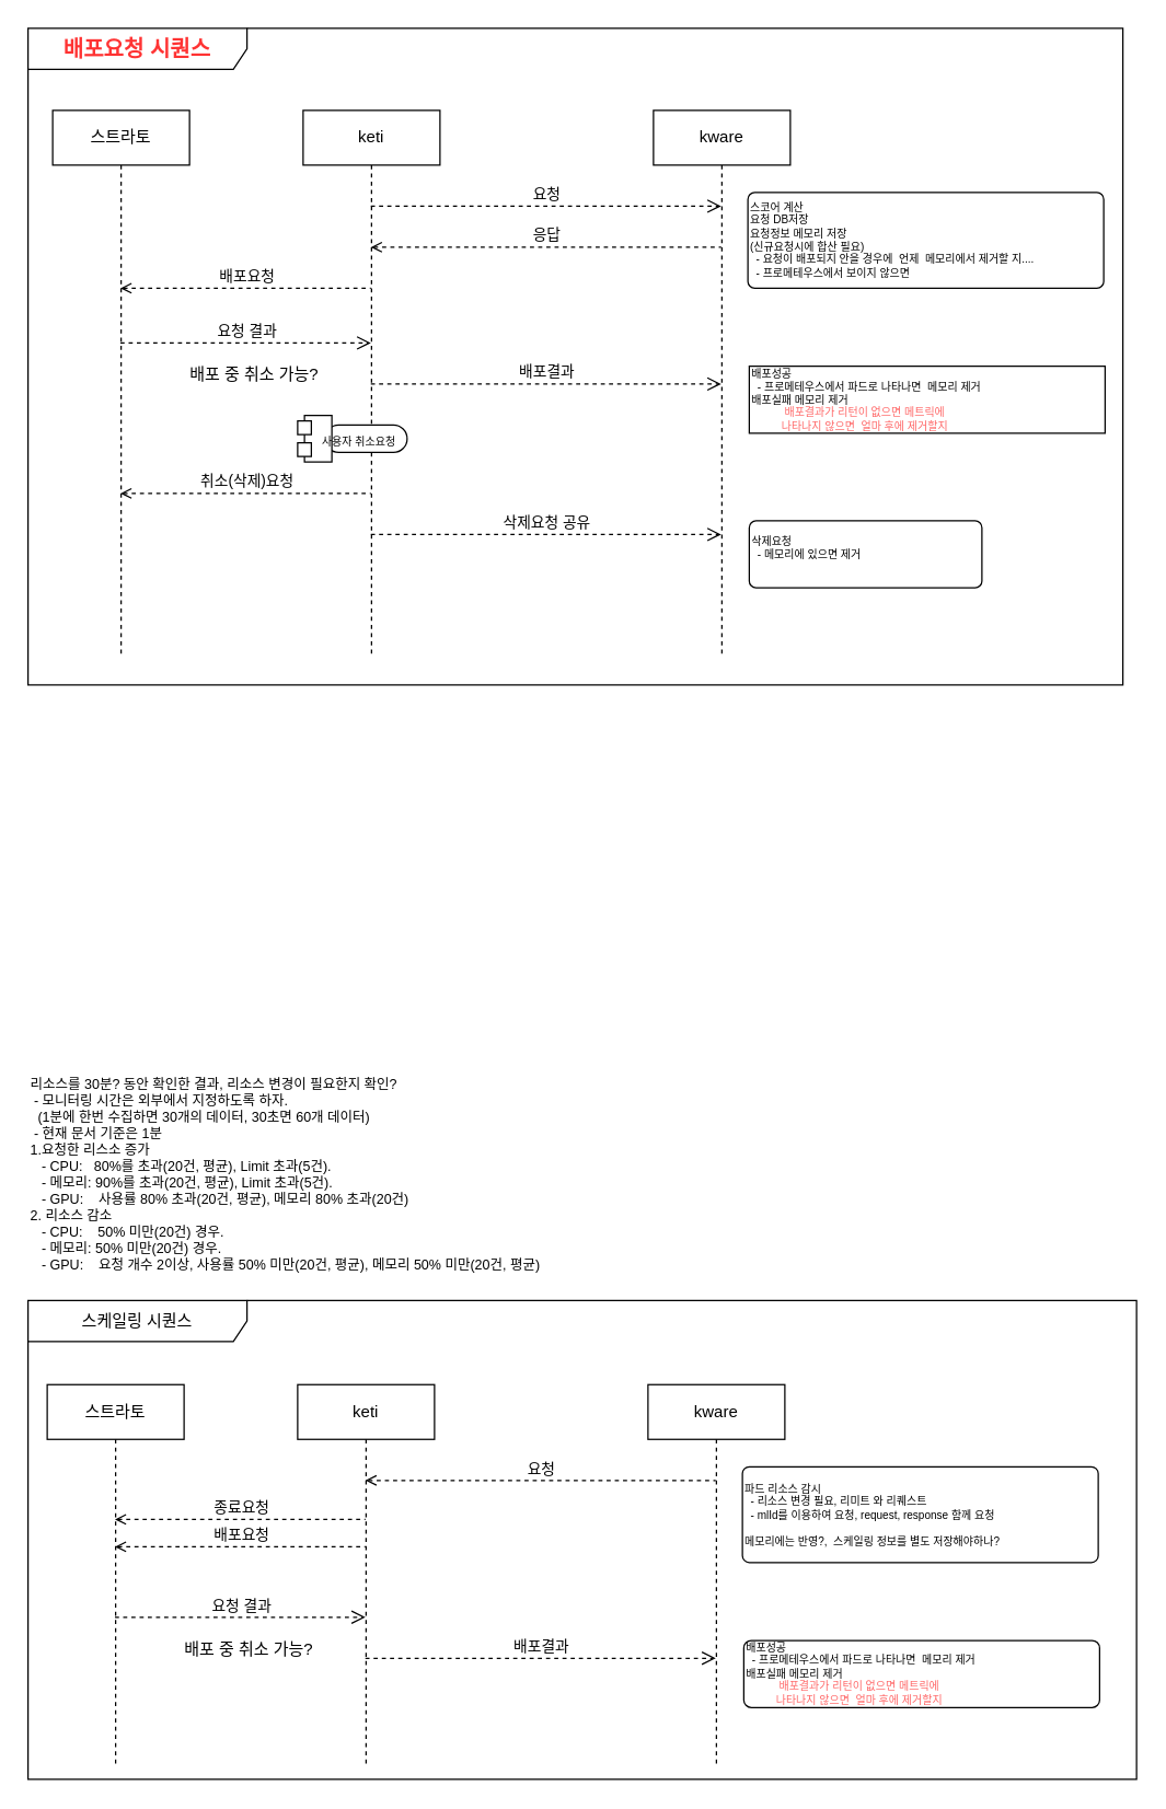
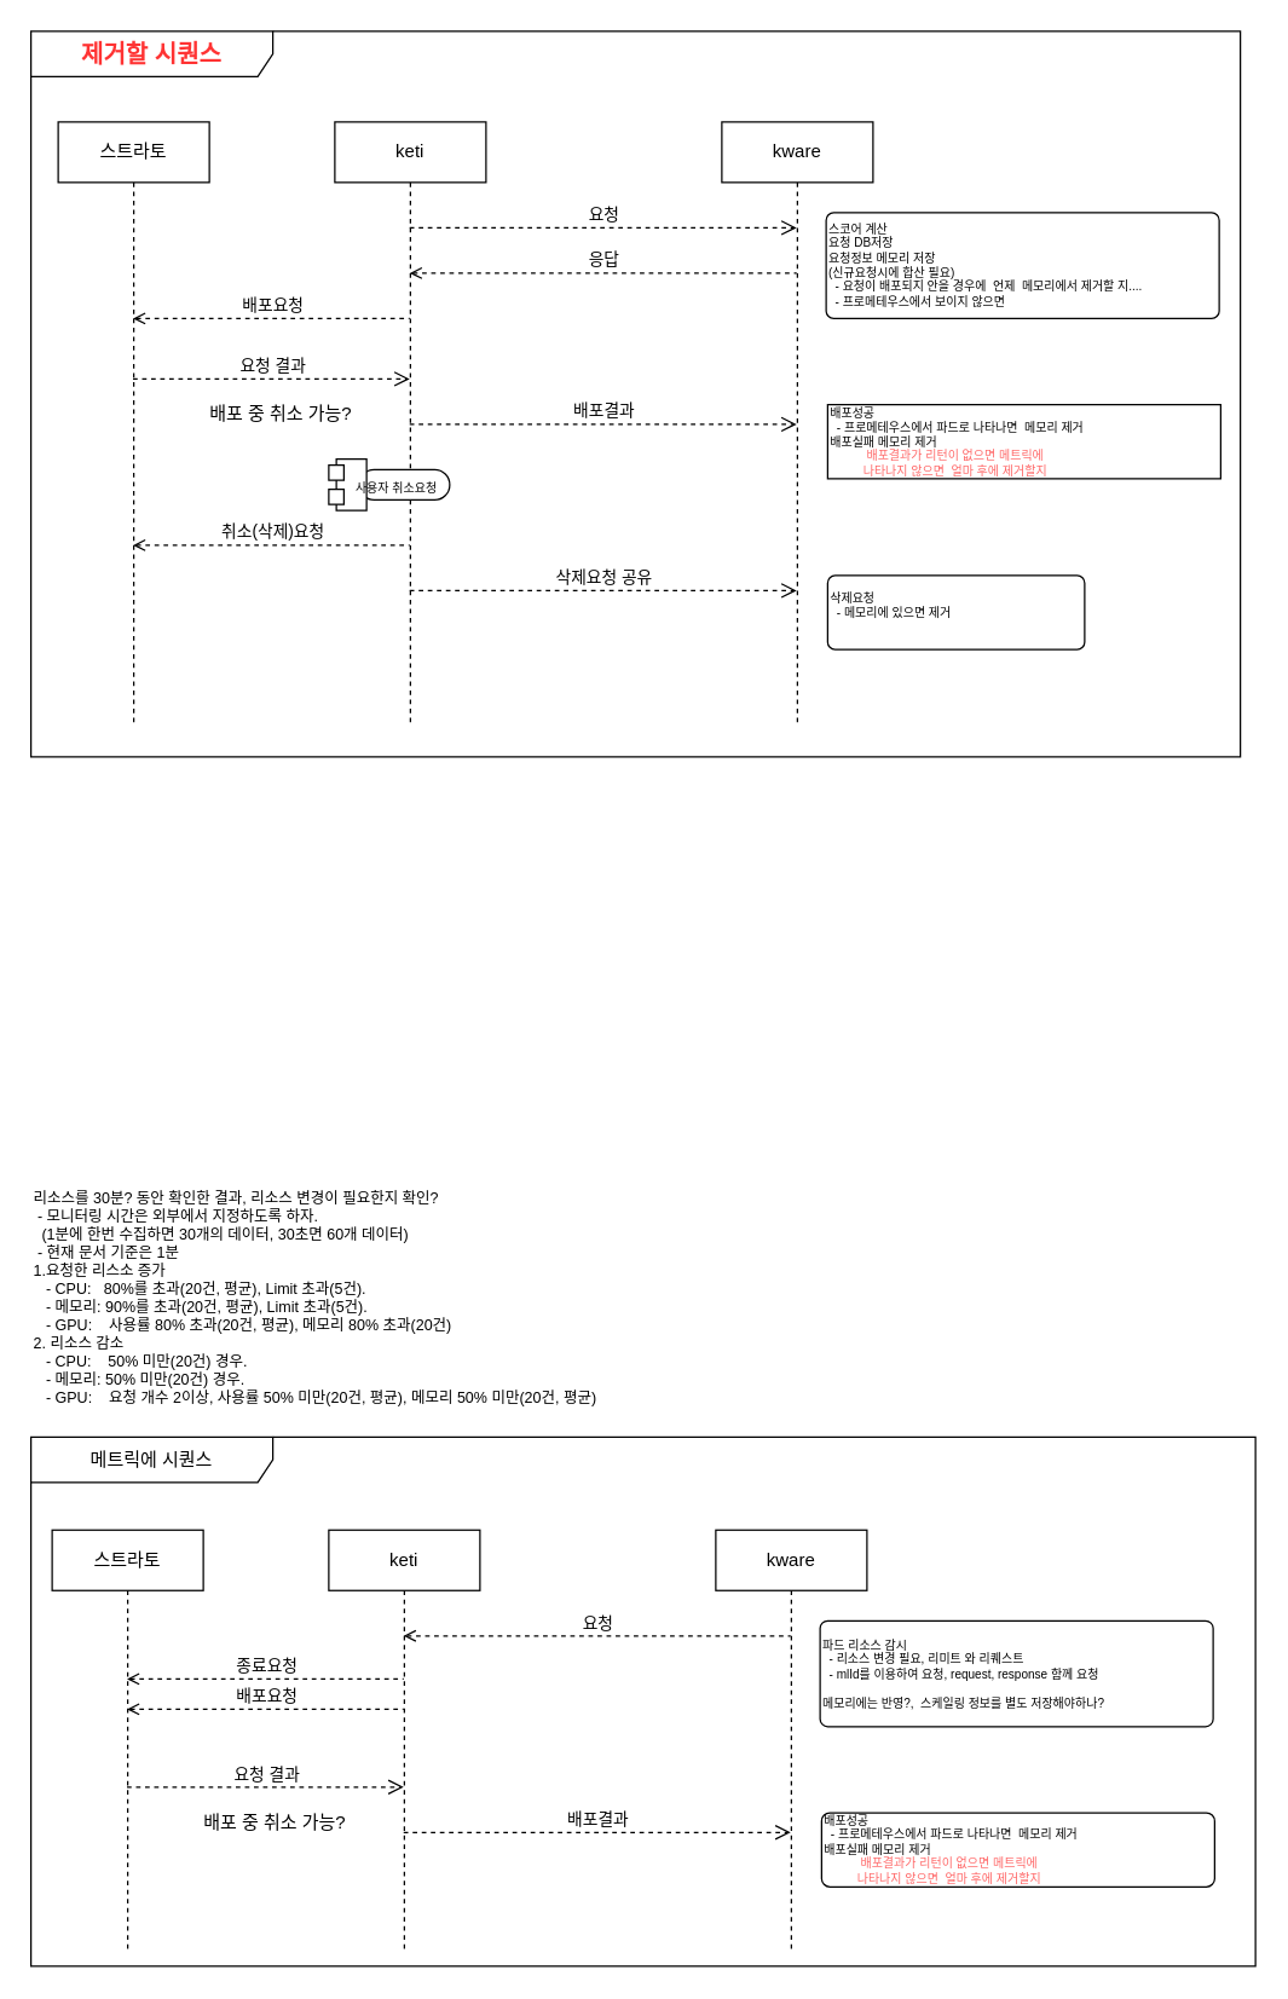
  <mxCell id="0" />
  <mxCell id="1" parent="0" />
  <mxCell id="2" value="keti" style="shape=umlLifeline;perimeter=lifelinePerimeter;whiteSpace=wrap;html=1;container=1;dropTarget=0;collapsible=0;recursiveResize=0;outlineConnect=0;portConstraint=eastwest;newEdgeStyle={&quot;edgeStyle&quot;:&quot;elbowEdgeStyle&quot;,&quot;elbow&quot;:&quot;vertical&quot;,&quot;curved&quot;:0,&quot;rounded&quot;:0};" vertex="1" parent="1"><mxGeometry x="217" y="1011.5" width="100" height="278.5" as="geometry" /></mxCell>
  <mxCell id="3" value="kware" style="shape=umlLifeline;perimeter=lifelinePerimeter;whiteSpace=wrap;html=1;container=1;dropTarget=0;collapsible=0;recursiveResize=0;outlineConnect=0;portConstraint=eastwest;newEdgeStyle={&quot;edgeStyle&quot;:&quot;elbowEdgeStyle&quot;,&quot;elbow&quot;:&quot;vertical&quot;,&quot;curved&quot;:0,&quot;rounded&quot;:0};" vertex="1" parent="1"><mxGeometry x="473" y="1011.5" width="100" height="278.5" as="geometry" /></mxCell>
  <mxCell id="4" value="요청" style="endArrow=none;startArrow=open;endFill=0;startFill=0;endSize=8;html=1;verticalAlign=bottom;dashed=1;labelBackgroundColor=none;rounded=0;exitDx=0;exitDy=0;exitPerimeter=0;" edge="1" parent="1" source="2" target="3"><mxGeometry width="160" relative="1" as="geometry"><mxPoint x="267.929" y="1091.5" as="sourcePoint" /><mxPoint x="532.5" y="1091.5" as="targetPoint" /><Array as="points"><mxPoint x="393" y="1081.5" /></Array></mxGeometry></mxCell>
  <mxCell id="5" value="스트라토" style="shape=umlLifeline;perimeter=lifelinePerimeter;whiteSpace=wrap;html=1;container=1;dropTarget=0;collapsible=0;recursiveResize=0;outlineConnect=0;portConstraint=eastwest;newEdgeStyle={&quot;edgeStyle&quot;:&quot;elbowEdgeStyle&quot;,&quot;elbow&quot;:&quot;vertical&quot;,&quot;curved&quot;:0,&quot;rounded&quot;:0};" vertex="1" parent="1"><mxGeometry x="34" y="1011.5" width="100" height="278.5" as="geometry" /></mxCell>
  <mxCell id="6" value="종료요청" style="endArrow=none;startArrow=open;endFill=0;startFill=0;endSize=8;html=1;verticalAlign=bottom;dashed=1;labelBackgroundColor=none;rounded=0;" edge="1" parent="1" source="5" target="2"><mxGeometry x="0.002" width="160" relative="1" as="geometry"><mxPoint x="93" y="1171.21" as="sourcePoint" /><mxPoint x="263" y="1171.5" as="targetPoint" /><mxPoint as="offset" /><Array as="points"><mxPoint x="190" y="1110" /></Array></mxGeometry></mxCell>
  <mxCell id="7" value="요청 결과" style="endArrow=open;startArrow=none;endFill=0;startFill=0;endSize=8;html=1;verticalAlign=bottom;dashed=1;labelBackgroundColor=none;rounded=0;movable=1;resizable=1;rotatable=1;deletable=1;editable=1;locked=0;connectable=1;" edge="1" parent="1" source="5" target="2"><mxGeometry width="160" relative="1" as="geometry"><mxPoint x="77.929" y="1213.5" as="sourcePoint" /><mxPoint x="262.5" y="1213.5" as="targetPoint" /><Array as="points"><mxPoint x="173" y="1181.5" /></Array></mxGeometry></mxCell>
  <mxCell id="8" value="배포결과" style="endArrow=open;startArrow=none;endFill=0;startFill=0;endSize=8;html=1;verticalAlign=bottom;dashed=1;labelBackgroundColor=none;rounded=0;" edge="1" parent="1" source="2" target="3"><mxGeometry width="160" relative="1" as="geometry"><mxPoint x="266.929" y="1211.5" as="sourcePoint" /><mxPoint x="522.5" y="1211.5" as="targetPoint" /><Array as="points"><mxPoint x="403" y="1211.5" /></Array></mxGeometry></mxCell>
  <mxCell id="9" value="파드 리소스 감시&lt;div&gt;&amp;nbsp; - 리소스 변경 필요, 리미트 와 리퀘스트&amp;nbsp;&lt;br style=&quot;font-size: 8px;&quot;&gt;&amp;nbsp; - mlId를 이용하여 요청, request, response 함께 요청&lt;/div&gt;&lt;div&gt;&lt;br&gt;&lt;/div&gt;&lt;div&gt;메모리에는 반영?,&amp;nbsp; 스케일링 정보를 별도 저장해야하나?&lt;/div&gt;" style="html=1;align=left;verticalAlign=middle;rounded=1;absoluteArcSize=1;arcSize=10;dashed=0;whiteSpace=wrap;fontSize=8;" vertex="1" parent="1"><mxGeometry x="542" y="1071.5" width="260" height="70" as="geometry" /></mxCell>
  <mxCell id="10" value="배포성공&lt;div&gt;&amp;nbsp; -&amp;nbsp;&lt;span style=&quot;background-color: initial;&quot;&gt;프로메테우스에서 파드로 나타나면&amp;nbsp; 메모리 제거&lt;/span&gt;&lt;/div&gt;&lt;div&gt;&lt;span style=&quot;background-color: initial;&quot;&gt;배포실패 메모리 제거&lt;/span&gt;&lt;/div&gt;&lt;div style=&quot;text-align: center;&quot;&gt;&lt;span style=&quot;background-color: initial;&quot;&gt;&lt;font color=&quot;#ff6666&quot;&gt;배포결과가 리턴이 없으면 메트릭에&amp;nbsp;&lt;/font&gt;&lt;/span&gt;&lt;/div&gt;&lt;div style=&quot;text-align: center;&quot;&gt;&lt;span style=&quot;background-color: initial;&quot;&gt;&lt;font color=&quot;#ff6666&quot;&gt;나타나지 않으면&amp;nbsp; 얼마 후에 제거할지&lt;/font&gt;&amp;nbsp;&lt;/span&gt;&lt;/div&gt;" style="html=1;align=left;verticalAlign=middle;rounded=1;absoluteArcSize=1;arcSize=11;dashed=0;whiteSpace=wrap;fontSize=8;" vertex="1" parent="1"><mxGeometry x="543" y="1198.5" width="260" height="49" as="geometry" /></mxCell>
  <mxCell id="11" value="배포 중 취소 가능?" style="text;html=1;align=center;verticalAlign=middle;whiteSpace=wrap;rounded=0;" vertex="1" parent="1"><mxGeometry x="122" y="1189.5" width="119" height="30" as="geometry" /></mxCell>
- <mxCell id="12" value="스케일링 시퀀스" style="shape=umlFrame;whiteSpace=wrap;html=1;pointerEvents=0;recursiveResize=0;container=1;collapsible=0;width=160;rounded=0;dashed=0;strokeColor=default;align=center;verticalAlign=middle;fontFamily=Helvetica;fontSize=12;fontColor=default;fillColor=default;" vertex="1" parent="1"><mxGeometry x="20" y="950" width="810" height="350" as="geometry" /></mxCell>
+ <mxCell id="12" value="메트릭에 시퀀스" style="shape=umlFrame;whiteSpace=wrap;html=1;pointerEvents=0;recursiveResize=0;container=1;collapsible=0;width=160;rounded=0;dashed=0;strokeColor=default;align=center;verticalAlign=middle;fontFamily=Helvetica;fontSize=12;fontColor=default;fillColor=default;" vertex="1" parent="1"><mxGeometry x="20" y="950" width="810" height="350" as="geometry" /></mxCell>
  <mxCell id="13" value="배포요청" style="endArrow=none;startArrow=open;endFill=0;startFill=0;endSize=8;html=1;verticalAlign=bottom;dashed=1;labelBackgroundColor=none;rounded=0;" edge="1" parent="1" source="5" target="2"><mxGeometry x="0.002" width="160" relative="1" as="geometry"><mxPoint x="80" y="1160" as="sourcePoint" /><mxPoint x="270" y="1160" as="targetPoint" /><mxPoint as="offset" /><Array as="points"><mxPoint x="180" y="1130" /></Array></mxGeometry></mxCell>
  <mxCell id="14" value="&lt;div&gt;리소스를 30분? 동안 확인한 결과, 리소스 변경이 필요한지 확인?&lt;/div&gt;&lt;div&gt;&amp;nbsp;- 모니터링 시간은 외부에서 지정하도록 하자.&lt;/div&gt;&lt;div&gt;&amp;nbsp; (1분에 한번 수집하면 30개의 데이터, 30초면 60개 데이터)&lt;/div&gt;&lt;div&gt;&amp;nbsp;- 현재 문서 기준은 1분&lt;/div&gt;&lt;div&gt;1.요청한 리스소 증가&lt;/div&gt;&lt;div&gt;&amp;nbsp; &amp;nbsp;- CPU:&amp;nbsp; &amp;nbsp;80%를 초과(20건, 평균), Limit 초과(5건).&lt;/div&gt;&lt;div&gt;&amp;nbsp; &amp;nbsp;- 메모리: 90%를 초과(20건, 평균), Limit 초과(5건).&lt;/div&gt;&lt;div&gt;&amp;nbsp; &amp;nbsp;- GPU:&amp;nbsp; &amp;nbsp; 사용률 80% 초과(20건, 평균), 메모리 80% 초과(20건)&lt;/div&gt;&lt;div&gt;2. 리소스 감소&lt;/div&gt;&lt;div&gt;&amp;nbsp; &amp;nbsp;- CPU:&amp;nbsp; &amp;nbsp; 50% 미만(20건) 경우.&amp;nbsp;&lt;/div&gt;&lt;div&gt;&amp;nbsp; &amp;nbsp;- 메모리: 50% 미만(20건) 경우.&lt;/div&gt;&lt;div&gt;&amp;nbsp; &amp;nbsp;- GPU:&amp;nbsp; &amp;nbsp; 요청 개수 2이상, 사용률 50% 미만(20건, 평균), 메모리 50% 미만(20건, 평균)&lt;/div&gt;" style="text;html=1;align=left;verticalAlign=top;whiteSpace=wrap;rounded=0;fontFamily=Helvetica;fontSize=10;fontColor=default;" vertex="1" parent="1"><mxGeometry x="20" y="780" width="530" height="160" as="geometry" /></mxCell>
  <mxCell id="15" value="" style="group" connectable="0" vertex="1" parent="1"><mxGeometry x="20" y="20" width="800" height="480" as="geometry" /></mxCell>
  <mxCell id="16" value="keti" style="shape=umlLifeline;perimeter=lifelinePerimeter;whiteSpace=wrap;html=1;container=1;dropTarget=0;collapsible=0;recursiveResize=0;outlineConnect=0;portConstraint=eastwest;newEdgeStyle={&quot;edgeStyle&quot;:&quot;elbowEdgeStyle&quot;,&quot;elbow&quot;:&quot;vertical&quot;,&quot;curved&quot;:0,&quot;rounded&quot;:0};" vertex="1" parent="15"><mxGeometry x="201" y="60" width="100" height="400" as="geometry" /></mxCell>
  <mxCell id="17" value="kware" style="shape=umlLifeline;perimeter=lifelinePerimeter;whiteSpace=wrap;html=1;container=1;dropTarget=0;collapsible=0;recursiveResize=0;outlineConnect=0;portConstraint=eastwest;newEdgeStyle={&quot;edgeStyle&quot;:&quot;elbowEdgeStyle&quot;,&quot;elbow&quot;:&quot;vertical&quot;,&quot;curved&quot;:0,&quot;rounded&quot;:0};" vertex="1" parent="15"><mxGeometry x="457" y="60" width="100" height="400" as="geometry" /></mxCell>
  <mxCell id="18" value="요청" style="endArrow=open;startArrow=none;endFill=0;startFill=0;endSize=8;html=1;verticalAlign=bottom;dashed=1;labelBackgroundColor=none;rounded=0;exitDx=0;exitDy=0;exitPerimeter=0;" edge="1" parent="15" source="16" target="17"><mxGeometry width="160" relative="1" as="geometry"><mxPoint x="251.929" y="140" as="sourcePoint" /><mxPoint x="516.5" y="140" as="targetPoint" /><Array as="points"><mxPoint x="377" y="130" /></Array></mxGeometry></mxCell>
  <mxCell id="19" value="응답" style="endArrow=none;startArrow=open;endFill=0;startFill=0;endSize=8;html=1;verticalAlign=bottom;dashed=1;labelBackgroundColor=none;rounded=0;" edge="1" parent="15" source="16" target="17"><mxGeometry width="160" relative="1" as="geometry"><mxPoint x="158" y="194" as="sourcePoint" /><mxPoint x="518" y="194" as="targetPoint" /><Array as="points"><mxPoint x="377" y="160" /></Array><mxPoint as="offset" /></mxGeometry></mxCell>
  <mxCell id="20" value="스트라토" style="shape=umlLifeline;perimeter=lifelinePerimeter;whiteSpace=wrap;html=1;container=1;dropTarget=0;collapsible=0;recursiveResize=0;outlineConnect=0;portConstraint=eastwest;newEdgeStyle={&quot;edgeStyle&quot;:&quot;elbowEdgeStyle&quot;,&quot;elbow&quot;:&quot;vertical&quot;,&quot;curved&quot;:0,&quot;rounded&quot;:0};" vertex="1" parent="15"><mxGeometry x="18" y="60" width="100" height="400" as="geometry" /></mxCell>
  <mxCell id="21" value="배포요청" style="endArrow=none;startArrow=open;endFill=0;startFill=0;endSize=8;html=1;verticalAlign=bottom;dashed=1;labelBackgroundColor=none;rounded=0;" edge="1" parent="15" source="20" target="16"><mxGeometry width="160" relative="1" as="geometry"><mxPoint x="77" y="219.71" as="sourcePoint" /><mxPoint x="247" y="220" as="targetPoint" /><mxPoint as="offset" /><Array as="points"><mxPoint x="167" y="190" /></Array></mxGeometry></mxCell>
  <mxCell id="22" value="요청 결과" style="endArrow=open;startArrow=none;endFill=0;startFill=0;endSize=8;html=1;verticalAlign=bottom;dashed=1;labelBackgroundColor=none;rounded=0;movable=1;resizable=1;rotatable=1;deletable=1;editable=1;locked=0;connectable=1;" edge="1" parent="15" source="20" target="16"><mxGeometry width="160" relative="1" as="geometry"><mxPoint x="61.929" y="262" as="sourcePoint" /><mxPoint x="246.5" y="262" as="targetPoint" /><Array as="points"><mxPoint x="157" y="230" /></Array></mxGeometry></mxCell>
  <mxCell id="23" value="배포결과" style="endArrow=open;startArrow=none;endFill=0;startFill=0;endSize=8;html=1;verticalAlign=bottom;dashed=1;labelBackgroundColor=none;rounded=0;" edge="1" parent="15" source="16" target="17"><mxGeometry width="160" relative="1" as="geometry"><mxPoint x="250.929" y="260" as="sourcePoint" /><mxPoint x="506.5" y="260" as="targetPoint" /><Array as="points"><mxPoint x="387" y="260" /></Array></mxGeometry></mxCell>
  <mxCell id="24" value="스코어 계산&lt;br style=&quot;font-size: 8px;&quot;&gt;요청 DB저장&lt;br style=&quot;font-size: 8px;&quot;&gt;요청정보 메모리 저장&lt;div style=&quot;font-size: 8px;&quot;&gt;(신규요청시에 합산 필요)&lt;/div&gt;&lt;div style=&quot;font-size: 8px;&quot;&gt;&amp;nbsp; - 요청이 배포되지 안을 경우에&amp;nbsp; 언제&amp;nbsp; 메모리에서 제거할 지....&lt;/div&gt;&lt;div style=&quot;font-size: 8px;&quot;&gt;&amp;nbsp; - 프로메테우스에서 보이지 않으면&lt;/div&gt;" style="html=1;align=left;verticalAlign=middle;rounded=1;absoluteArcSize=1;arcSize=10;dashed=0;whiteSpace=wrap;fontSize=8;" vertex="1" parent="15"><mxGeometry x="526" y="120" width="260" height="70" as="geometry" /></mxCell>
  <mxCell id="25" value="배포성공&lt;div&gt;&amp;nbsp; -&amp;nbsp;&lt;span style=&quot;background-color: initial;&quot;&gt;프로메테우스에서 파드로 나타나면&amp;nbsp; 메모리 제거&lt;/span&gt;&lt;/div&gt;&lt;div&gt;&lt;span style=&quot;background-color: initial;&quot;&gt;배포실패 메모리 제거&lt;/span&gt;&lt;/div&gt;&lt;div style=&quot;text-align: center;&quot;&gt;&lt;span style=&quot;background-color: initial;&quot;&gt;&lt;font color=&quot;#ff6666&quot;&gt;배포결과가 리턴이 없으면 메트릭에&amp;nbsp;&lt;/font&gt;&lt;/span&gt;&lt;/div&gt;&lt;div style=&quot;text-align: center;&quot;&gt;&lt;span style=&quot;background-color: initial;&quot;&gt;&lt;font color=&quot;#ff6666&quot;&gt;나타나지 않으면&amp;nbsp; 얼마 후에 제거할지&lt;/font&gt;&amp;nbsp;&lt;/span&gt;&lt;/div&gt;" style="html=1;align=left;verticalAlign=middle;rounded=1;absoluteArcSize=1;arcSize=0;dashed=0;whiteSpace=wrap;fontSize=8;" vertex="1" parent="15"><mxGeometry x="527" y="247" width="260" height="49" as="geometry" /></mxCell>
  <mxCell id="26" value="배포 중 취소 가능?" style="text;html=1;align=center;verticalAlign=middle;whiteSpace=wrap;rounded=0;" vertex="1" parent="15"><mxGeometry x="106" y="238" width="119" height="30" as="geometry" /></mxCell>
  <mxCell id="27" value="&lt;font style=&quot;font-size: 8px;&quot;&gt;사용자 취소요청&lt;/font&gt;" style="shape=mxgraph.uml25.actionParams;html=1;align=center;verticalAlign=bottom;absoluteArcSize=1;arcSize=10;dashed=0;spacingLeft=10;spacingTop=5;whiteSpace=wrap;labelPosition=center;verticalLabelPosition=middle;" vertex="1" parent="15"><mxGeometry x="197" y="290" width="80" height="20" as="geometry" /></mxCell>
  <mxCell id="28" value="취소(삭제)요청" style="endArrow=none;startArrow=open;endFill=0;startFill=0;endSize=8;html=1;verticalAlign=bottom;dashed=1;labelBackgroundColor=none;rounded=0;" edge="1" parent="15" source="20" target="16"><mxGeometry width="160" relative="1" as="geometry"><mxPoint x="68" y="327" as="sourcePoint" /><mxPoint x="251" y="327" as="targetPoint" /><mxPoint as="offset" /><Array as="points"><mxPoint x="167" y="340" /></Array></mxGeometry></mxCell>
  <mxCell id="29" value="삭제요청 공유" style="endArrow=open;startArrow=none;endFill=0;startFill=0;endSize=8;html=1;verticalAlign=bottom;dashed=1;labelBackgroundColor=none;rounded=0;" edge="1" parent="15" source="16" target="17"><mxGeometry width="160" relative="1" as="geometry"><mxPoint x="257" y="370" as="sourcePoint" /><mxPoint x="505" y="370" as="targetPoint" /><Array as="points"><mxPoint x="385" y="370" /></Array></mxGeometry></mxCell>
  <mxCell id="30" value="&lt;div&gt;삭제요청&lt;/div&gt;&lt;div&gt;&amp;nbsp; - 메모리에 있으면 제거&lt;div&gt;&lt;br&gt;&lt;/div&gt;&lt;/div&gt;" style="html=1;align=left;verticalAlign=middle;rounded=1;absoluteArcSize=1;arcSize=10;dashed=0;whiteSpace=wrap;fontSize=8;" vertex="1" parent="15"><mxGeometry x="527" y="360" width="170" height="49" as="geometry" /></mxCell>
- <mxCell id="31" value="배포요청 시퀀스" style="shape=umlFrame;whiteSpace=wrap;pointerEvents=0;recursiveResize=0;container=1;collapsible=0;width=160;rounded=0;dashed=0;strokeColor=default;align=center;verticalAlign=middle;fontFamily=Helvetica;fontSize=16;fontColor=#FF3333;fillColor=default;fontStyle=1;horizontal=1;labelBackgroundColor=none;spacing=2;html=1;" vertex="1" parent="15"><mxGeometry width="800" height="480" as="geometry" /></mxCell>
+ <mxCell id="31" value="제거할 시퀀스" style="shape=umlFrame;whiteSpace=wrap;pointerEvents=0;recursiveResize=0;container=1;collapsible=0;width=160;rounded=0;dashed=0;strokeColor=default;align=center;verticalAlign=middle;fontFamily=Helvetica;fontSize=16;fontColor=#FF3333;fillColor=default;fontStyle=1;horizontal=1;labelBackgroundColor=none;spacing=2;html=1;" vertex="1" parent="15"><mxGeometry width="800" height="480" as="geometry" /></mxCell>
